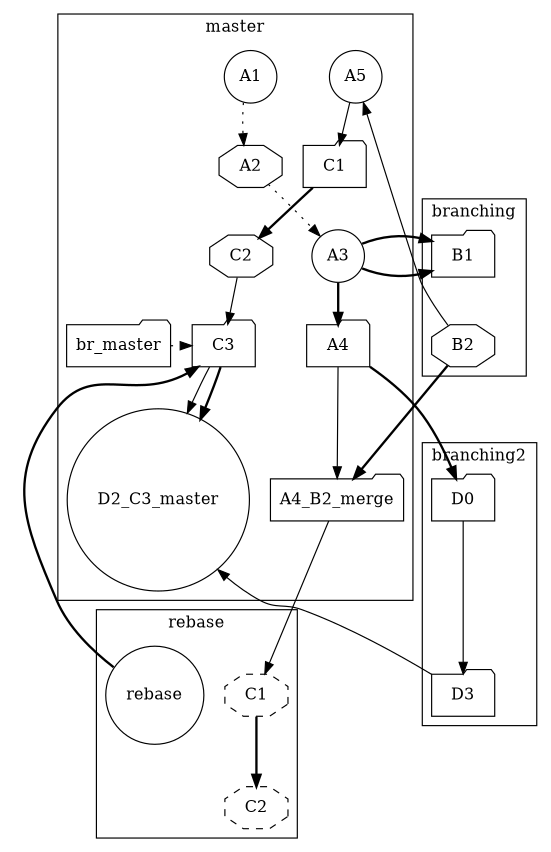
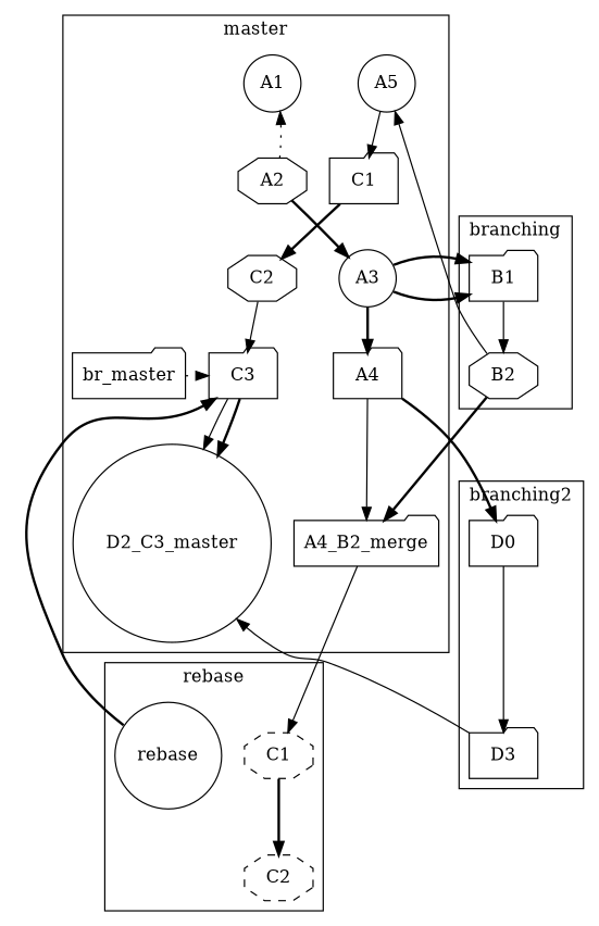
  digraph {
    node [shape=folder]
    edge [style=solid]
    C3
    br_master
    A1 [shape=circle]
    A2 [shape=octagon]
    A3 [shape=circle]
    A4
    A4_B2_merge
    A5 [shape=circle]
    n9 [label=C1]
    n10 [label=C2 shape=octagon]
    n11 [label=D2_C3_master shape=circle]
    B1
    B2 [shape=octagon]
    C1 [shape=octagon style=dashed]
    C2 [shape=octagon style=dashed]
    n16 [label=rebase shape=circle]
    n17 [label=D0]
    n18 [label=D3]
    subgraph cluster_1 {
      label=master
      A1
      A2
      A3
      A4
      A4_B2_merge
      A5
      n9
      n10
      n11
      subgraph sub_2 {
        label=master
        rank=same
        C3
        br_master
      }
    }
    subgraph cluster_3 {
      label=branching
      B1
      B2
    }
    subgraph cluster_4 {
      label=rebase
      C1
      C2
      n16
    }
    subgraph cluster_5 {
      label=branching2
      n17
      n18
    }
    C3 -> n11
    C3 -> n11 [style=bold]
    br_master -> C3 [style=dotted]
-   A1 -> A2 [style=dotted]
-   A2 -> A3 [style=dotted]
+   A2 -> A1 [style=dotted]
+   A2 -> A3 [style=bold]
    A3 -> A4 [style=bold]
    A3 -> B1 [style=bold]
    A4 -> A4_B2_merge
    A4 -> n17 [style=bold]
    A4_B2_merge -> C1
    A5 -> n9
    n9 -> n10 [style=bold]
    n10 -> C3
+   B1 -> B2
    B2 -> A4_B2_merge [style=bold]
    B2 -> A5
    C1 -> C2 [style=bold]
    n16 -> C3 [style=bold]
    n17 -> n18
    n18 -> n11
  }
